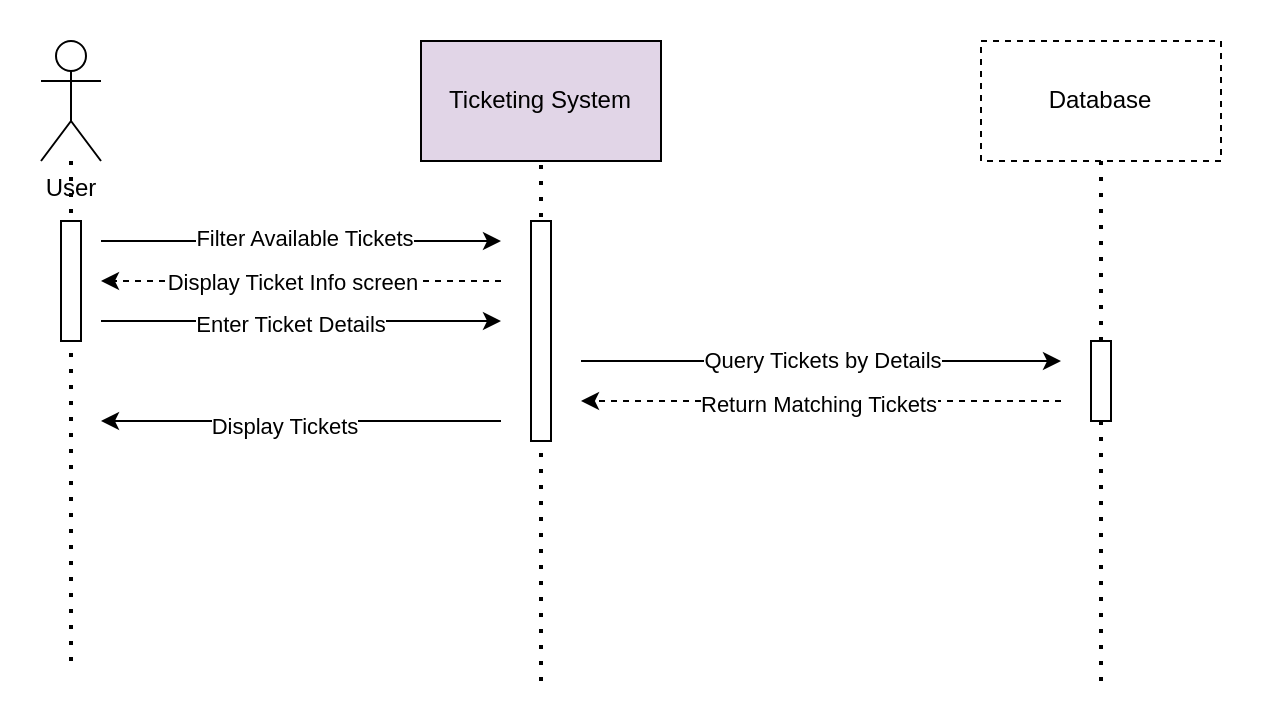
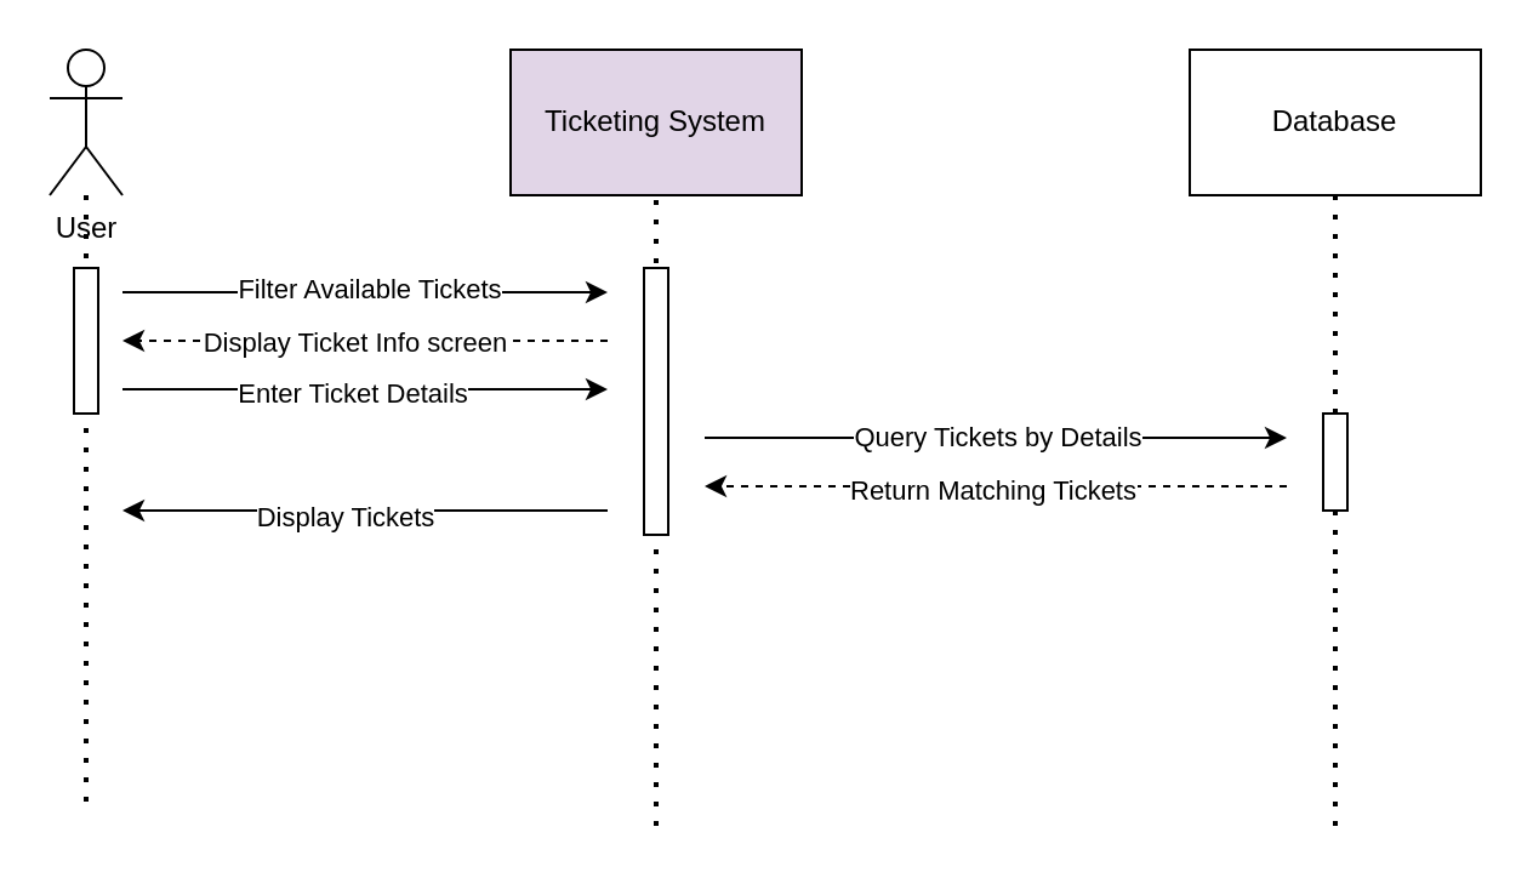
  <mxCell id="0" />
  <mxCell id="1" parent="0" />
  <mxCell id="2" value="User" style="shape=umlActor;verticalLabelPosition=bottom;verticalAlign=top;html=1;outlineConnect=0;" vertex="1" parent="1"><mxGeometry x="20" y="20" width="30" height="60" as="geometry" /></mxCell>
- <mxCell id="3" value="Database" style="rounded=0;whiteSpace=wrap;html=1;dashed=1;" vertex="1" parent="1"><mxGeometry x="490" y="20" width="120" height="60" as="geometry" /></mxCell>
+ <mxCell id="3" value="Database" style="rounded=0;whiteSpace=wrap;html=1;" vertex="1" parent="1"><mxGeometry x="490" y="20" width="120" height="60" as="geometry" /></mxCell>
  <mxCell id="4" value="Ticketing System" style="rounded=0;whiteSpace=wrap;html=1;fillColor=#e1d5e7;" vertex="1" parent="1"><mxGeometry x="210" y="20" width="120" height="60" as="geometry" /></mxCell>
  <mxCell id="5" value="" style="endArrow=none;dashed=1;html=1;dashPattern=1 3;strokeWidth=2;rounded=0;" edge="1" parent="1" source="23" target="3"><mxGeometry width="50" height="50" relative="1" as="geometry"><mxPoint x="550" y="340" as="sourcePoint" /><mxPoint x="340" y="160" as="targetPoint" /></mxGeometry></mxCell>
  <mxCell id="6" value="" style="endArrow=none;dashed=1;html=1;dashPattern=1 3;strokeWidth=2;rounded=0;" edge="1" parent="1" target="4"><mxGeometry width="50" height="50" relative="1" as="geometry"><mxPoint x="270" y="340" as="sourcePoint" /><mxPoint x="340" y="160" as="targetPoint" /></mxGeometry></mxCell>
  <mxCell id="7" value="" style="endArrow=none;dashed=1;html=1;dashPattern=1 3;strokeWidth=2;rounded=0;" edge="1" parent="1" target="2"><mxGeometry width="50" height="50" relative="1" as="geometry"><mxPoint x="35" y="330" as="sourcePoint" /><mxPoint x="340" y="160" as="targetPoint" /></mxGeometry></mxCell>
  <mxCell id="8" value="" style="endArrow=classic;html=1;rounded=0;" edge="1" parent="1"><mxGeometry width="50" height="50" relative="1" as="geometry"><mxPoint x="50" y="120" as="sourcePoint" /><mxPoint x="250" y="120" as="targetPoint" /></mxGeometry></mxCell>
  <mxCell id="9" value="Filter Available Tickets" style="edgeLabel;html=1;align=center;verticalAlign=middle;resizable=0;points=[];" vertex="1" connectable="0" parent="8"><mxGeometry x="0.006" y="2" relative="1" as="geometry"><mxPoint as="offset" /></mxGeometry></mxCell>
  <mxCell id="10" value="" style="endArrow=classic;html=1;rounded=0;dashed=1;" edge="1" parent="1"><mxGeometry width="50" height="50" relative="1" as="geometry"><mxPoint x="250" y="140" as="sourcePoint" /><mxPoint x="50" y="140" as="targetPoint" /></mxGeometry></mxCell>
  <mxCell id="11" value="Display Ticket Info screen" style="edgeLabel;html=1;align=center;verticalAlign=middle;resizable=0;points=[];" vertex="1" connectable="0" parent="10"><mxGeometry x="0.051" relative="1" as="geometry"><mxPoint as="offset" /></mxGeometry></mxCell>
  <mxCell id="12" value="" style="endArrow=classic;html=1;rounded=0;" edge="1" parent="1"><mxGeometry width="50" height="50" relative="1" as="geometry"><mxPoint x="50" y="160" as="sourcePoint" /><mxPoint x="250" y="160" as="targetPoint" /></mxGeometry></mxCell>
  <mxCell id="13" value="Enter Ticket Details" style="edgeLabel;html=1;align=center;verticalAlign=middle;resizable=0;points=[];" vertex="1" connectable="0" parent="12"><mxGeometry x="-0.063" y="-1" relative="1" as="geometry"><mxPoint as="offset" /></mxGeometry></mxCell>
  <mxCell id="14" value="" style="endArrow=classic;html=1;rounded=0;" edge="1" parent="1"><mxGeometry width="50" height="50" relative="1" as="geometry"><mxPoint x="290" y="180" as="sourcePoint" /><mxPoint x="530" y="180" as="targetPoint" /></mxGeometry></mxCell>
  <mxCell id="15" value="Query Tickets by Details" style="edgeLabel;html=1;align=center;verticalAlign=middle;resizable=0;points=[];" vertex="1" connectable="0" parent="14"><mxGeometry y="1" relative="1" as="geometry"><mxPoint as="offset" /></mxGeometry></mxCell>
  <mxCell id="16" value="" style="endArrow=classic;html=1;rounded=0;dashed=1;" edge="1" parent="1"><mxGeometry width="50" height="50" relative="1" as="geometry"><mxPoint x="530" y="200" as="sourcePoint" /><mxPoint x="290" y="200" as="targetPoint" /></mxGeometry></mxCell>
  <mxCell id="17" value="Return Matching Tickets" style="edgeLabel;html=1;align=center;verticalAlign=middle;resizable=0;points=[];" vertex="1" connectable="0" parent="16"><mxGeometry x="0.014" y="1" relative="1" as="geometry"><mxPoint as="offset" /></mxGeometry></mxCell>
  <mxCell id="18" value="" style="endArrow=classic;html=1;rounded=0;" edge="1" parent="1"><mxGeometry width="50" height="50" relative="1" as="geometry"><mxPoint x="250" y="210" as="sourcePoint" /><mxPoint x="50" y="210" as="targetPoint" /></mxGeometry></mxCell>
  <mxCell id="19" value="Display Tickets" style="edgeLabel;html=1;align=center;verticalAlign=middle;resizable=0;points=[];" vertex="1" connectable="0" parent="18"><mxGeometry x="0.086" y="2" relative="1" as="geometry"><mxPoint as="offset" /></mxGeometry></mxCell>
  <mxCell id="20" value="" style="rounded=0;whiteSpace=wrap;html=1;" vertex="1" parent="1"><mxGeometry x="30" y="110" width="10" height="60" as="geometry" /></mxCell>
  <mxCell id="21" value="" style="rounded=0;whiteSpace=wrap;html=1;" vertex="1" parent="1"><mxGeometry x="265" y="110" width="10" height="110" as="geometry" /></mxCell>
  <mxCell id="22" value="" style="endArrow=none;dashed=1;html=1;dashPattern=1 3;strokeWidth=2;rounded=0;" edge="1" parent="1" target="23"><mxGeometry width="50" height="50" relative="1" as="geometry"><mxPoint x="550" y="340" as="sourcePoint" /><mxPoint x="550" y="80" as="targetPoint" /></mxGeometry></mxCell>
  <mxCell id="23" value="" style="rounded=0;whiteSpace=wrap;html=1;" vertex="1" parent="1"><mxGeometry x="545" y="170" width="10" height="40" as="geometry" /></mxCell>
